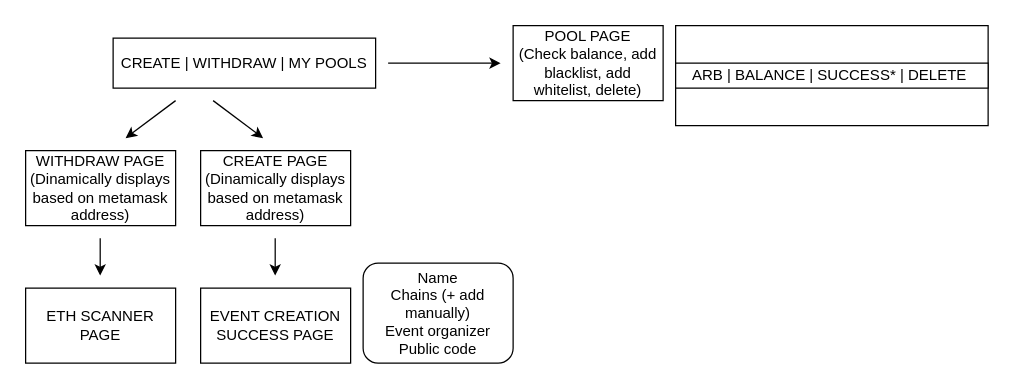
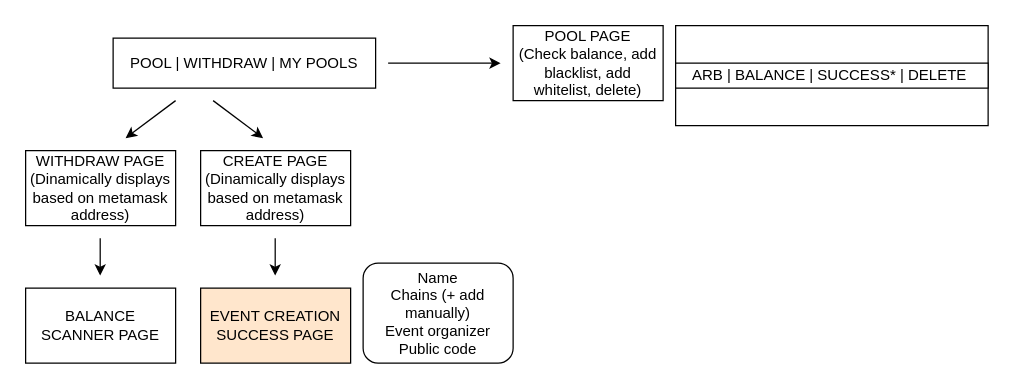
  <mxCell id="0" />
  <mxCell id="1" parent="0" />
  <mxCell id="2" value="Name&lt;br&gt;Chains (+ add manually)&lt;br&gt;Event organizer&lt;br&gt;Public code" style="rounded=1;whiteSpace=wrap;html=1;" vertex="1" parent="1"><mxGeometry x="290" y="210" width="120" height="80" as="geometry" /></mxCell>
- <mxCell id="3" value="CREATE | WITHDRAW | MY POOLS" style="rounded=0;whiteSpace=wrap;html=1;" vertex="1" parent="1"><mxGeometry x="90" y="30" width="210" height="40" as="geometry" /></mxCell>
+ <mxCell id="3" value="POOL | WITHDRAW | MY POOLS" style="rounded=0;whiteSpace=wrap;html=1;" vertex="1" parent="1"><mxGeometry x="90" y="30" width="210" height="40" as="geometry" /></mxCell>
  <mxCell id="4" value="" style="endArrow=classic;html=1;rounded=0;" edge="1" parent="1"><mxGeometry width="50" height="50" relative="1" as="geometry"><mxPoint x="140" y="80" as="sourcePoint" /><mxPoint x="100" y="110" as="targetPoint" /></mxGeometry></mxCell>
  <mxCell id="5" value="" style="endArrow=classic;html=1;rounded=0;" edge="1" parent="1"><mxGeometry width="50" height="50" relative="1" as="geometry"><mxPoint x="170" y="80" as="sourcePoint" /><mxPoint x="210" y="110" as="targetPoint" /></mxGeometry></mxCell>
  <mxCell id="6" value="WITHDRAW PAGE&lt;br&gt;(Dinamically displays based on metamask address)" style="rounded=0;whiteSpace=wrap;html=1;" vertex="1" parent="1"><mxGeometry x="20" y="120" width="120" height="60" as="geometry" /></mxCell>
  <mxCell id="7" value="CREATE PAGE&lt;br&gt;(Dinamically displays based on metamask address)" style="rounded=0;whiteSpace=wrap;html=1;" vertex="1" parent="1"><mxGeometry x="160" y="120" width="120" height="60" as="geometry" /></mxCell>
  <mxCell id="8" value="" style="endArrow=classic;html=1;rounded=0;" edge="1" parent="1"><mxGeometry width="50" height="50" relative="1" as="geometry"><mxPoint x="219.66" y="190" as="sourcePoint" /><mxPoint x="219.66" y="220" as="targetPoint" /></mxGeometry></mxCell>
  <mxCell id="9" value="" style="endArrow=classic;html=1;rounded=0;" edge="1" parent="1"><mxGeometry width="50" height="50" relative="1" as="geometry"><mxPoint x="79.66" y="190" as="sourcePoint" /><mxPoint x="79.66" y="220" as="targetPoint" /></mxGeometry></mxCell>
- <mxCell id="10" value="EVENT CREATION SUCCESS PAGE" style="rounded=0;whiteSpace=wrap;html=1;" vertex="1" parent="1"><mxGeometry x="160" y="230" width="120" height="60" as="geometry" /></mxCell>
- <mxCell id="11" value="ETH SCANNER PAGE" style="rounded=0;whiteSpace=wrap;html=1;" vertex="1" parent="1"><mxGeometry x="20" y="230" width="120" height="60" as="geometry" /></mxCell>
+ <mxCell id="10" value="EVENT CREATION SUCCESS PAGE" style="rounded=0;whiteSpace=wrap;html=1;fillColor=#ffe6cc;" vertex="1" parent="1"><mxGeometry x="160" y="230" width="120" height="60" as="geometry" /></mxCell>
+ <mxCell id="11" value="BALANCE SCANNER PAGE" style="rounded=0;whiteSpace=wrap;html=1;" vertex="1" parent="1"><mxGeometry x="20" y="230" width="120" height="60" as="geometry" /></mxCell>
  <mxCell id="12" value="" style="endArrow=classic;html=1;rounded=0;" edge="1" parent="1"><mxGeometry width="50" height="50" relative="1" as="geometry"><mxPoint x="310" y="50" as="sourcePoint" /><mxPoint x="400" y="50" as="targetPoint" /></mxGeometry></mxCell>
  <mxCell id="13" value="POOL PAGE&lt;br&gt;(Check balance, add blacklist, add whitelist, delete)" style="rounded=0;whiteSpace=wrap;html=1;" vertex="1" parent="1"><mxGeometry x="410" y="20" width="120" height="60" as="geometry" /></mxCell>
  <mxCell id="14" value="" style="rounded=0;whiteSpace=wrap;html=1;" vertex="1" parent="1"><mxGeometry x="540" y="20" width="250" height="80" as="geometry" /></mxCell>
  <mxCell id="15" value="ARB | BALANCE | SUCCESS* | DELETE&amp;nbsp;" style="rounded=0;whiteSpace=wrap;html=1;" vertex="1" parent="1"><mxGeometry x="540" y="50" width="250" height="20" as="geometry" /></mxCell>
